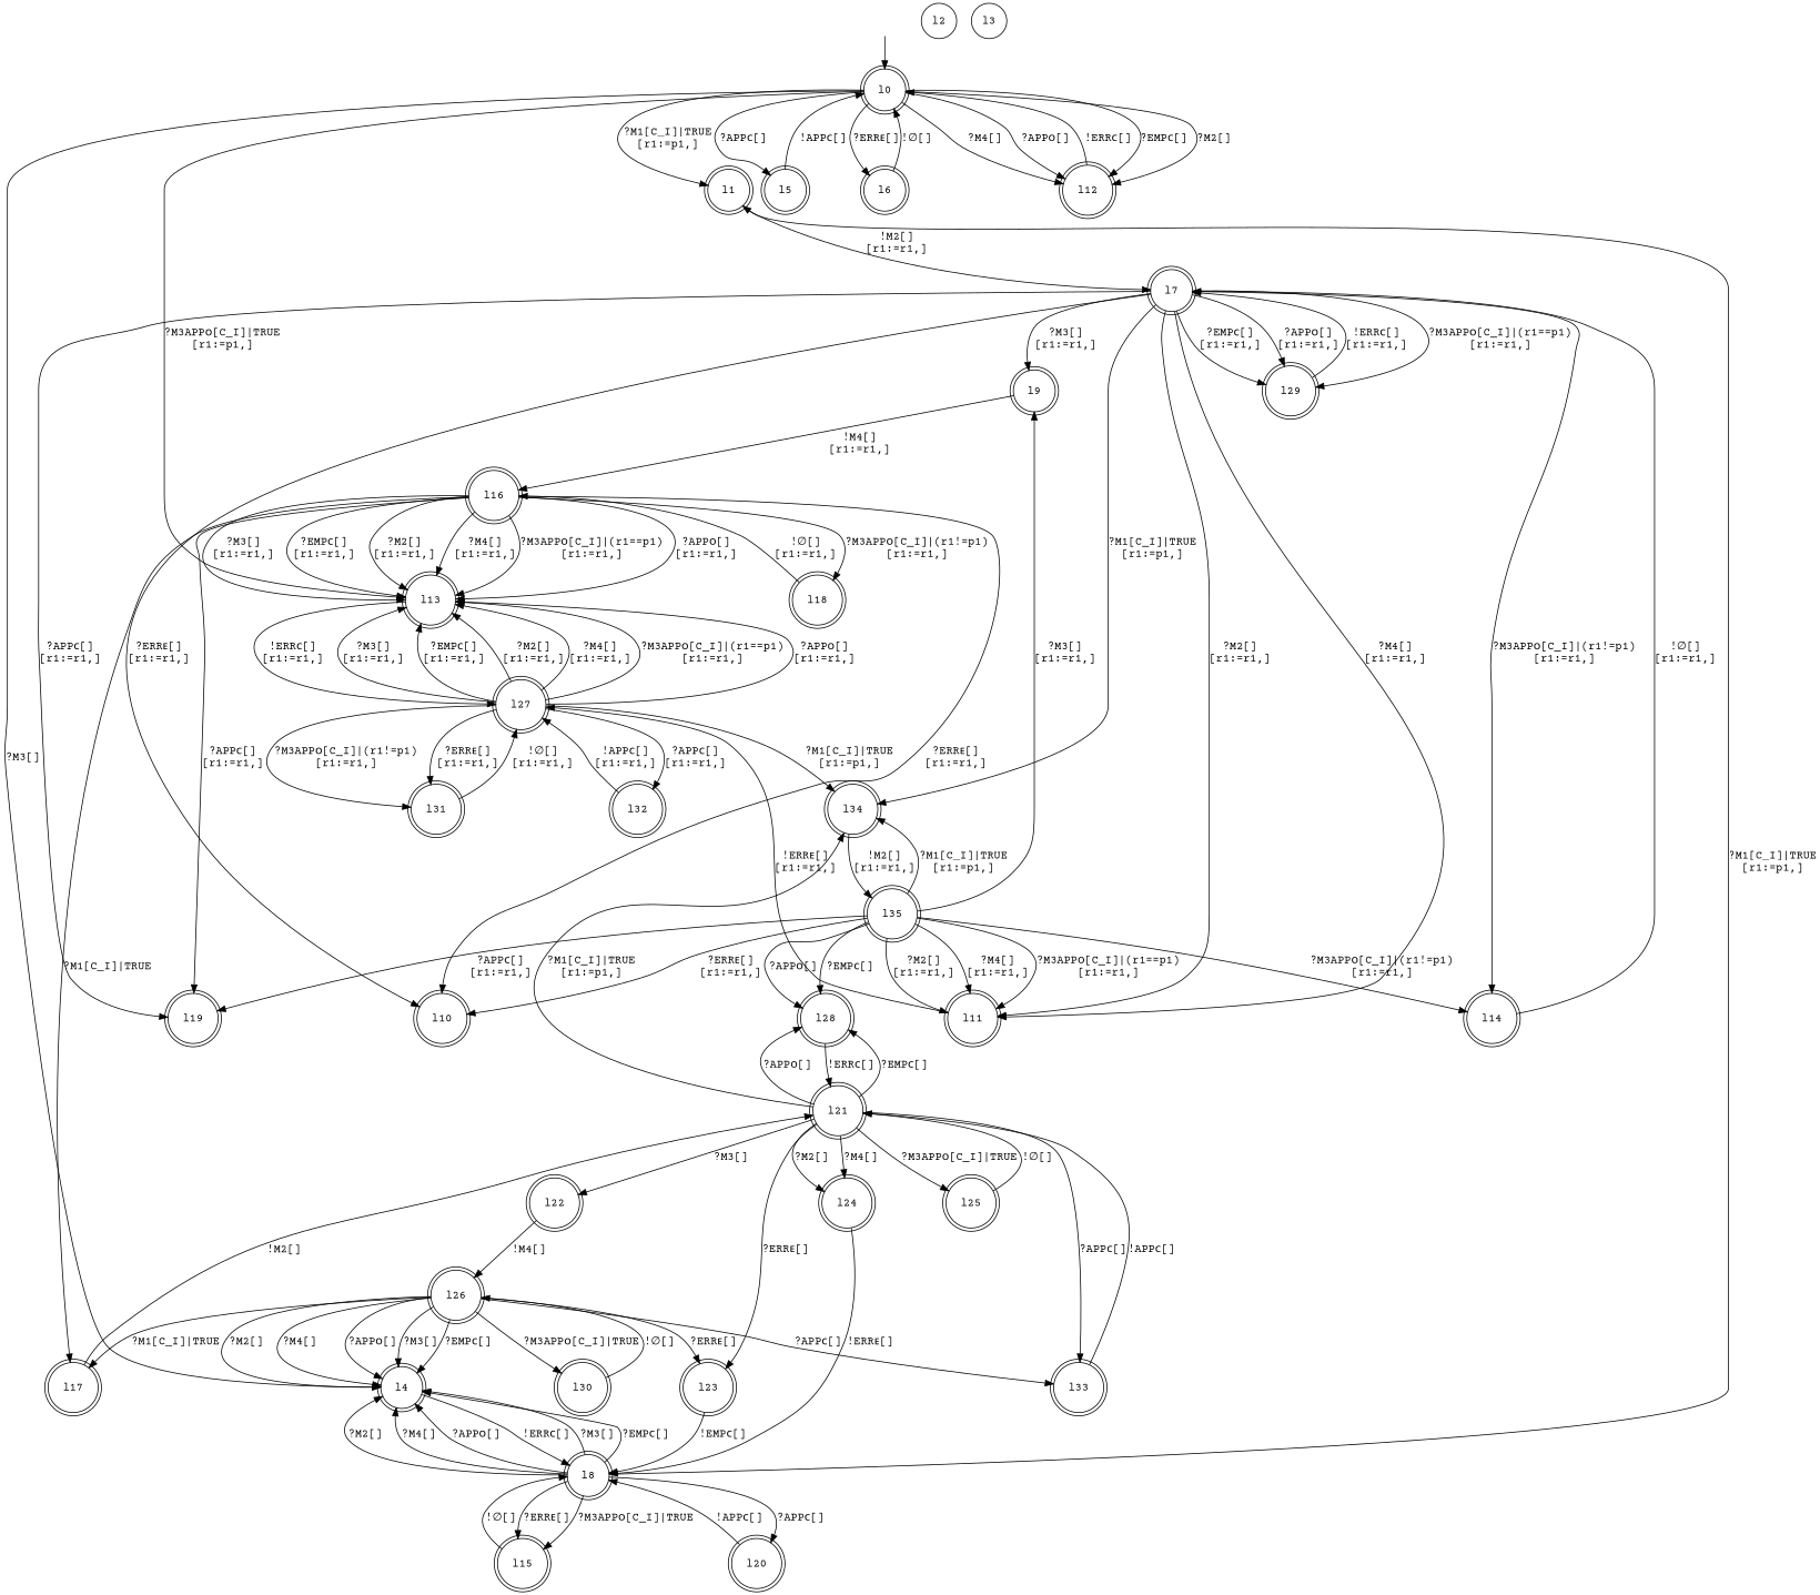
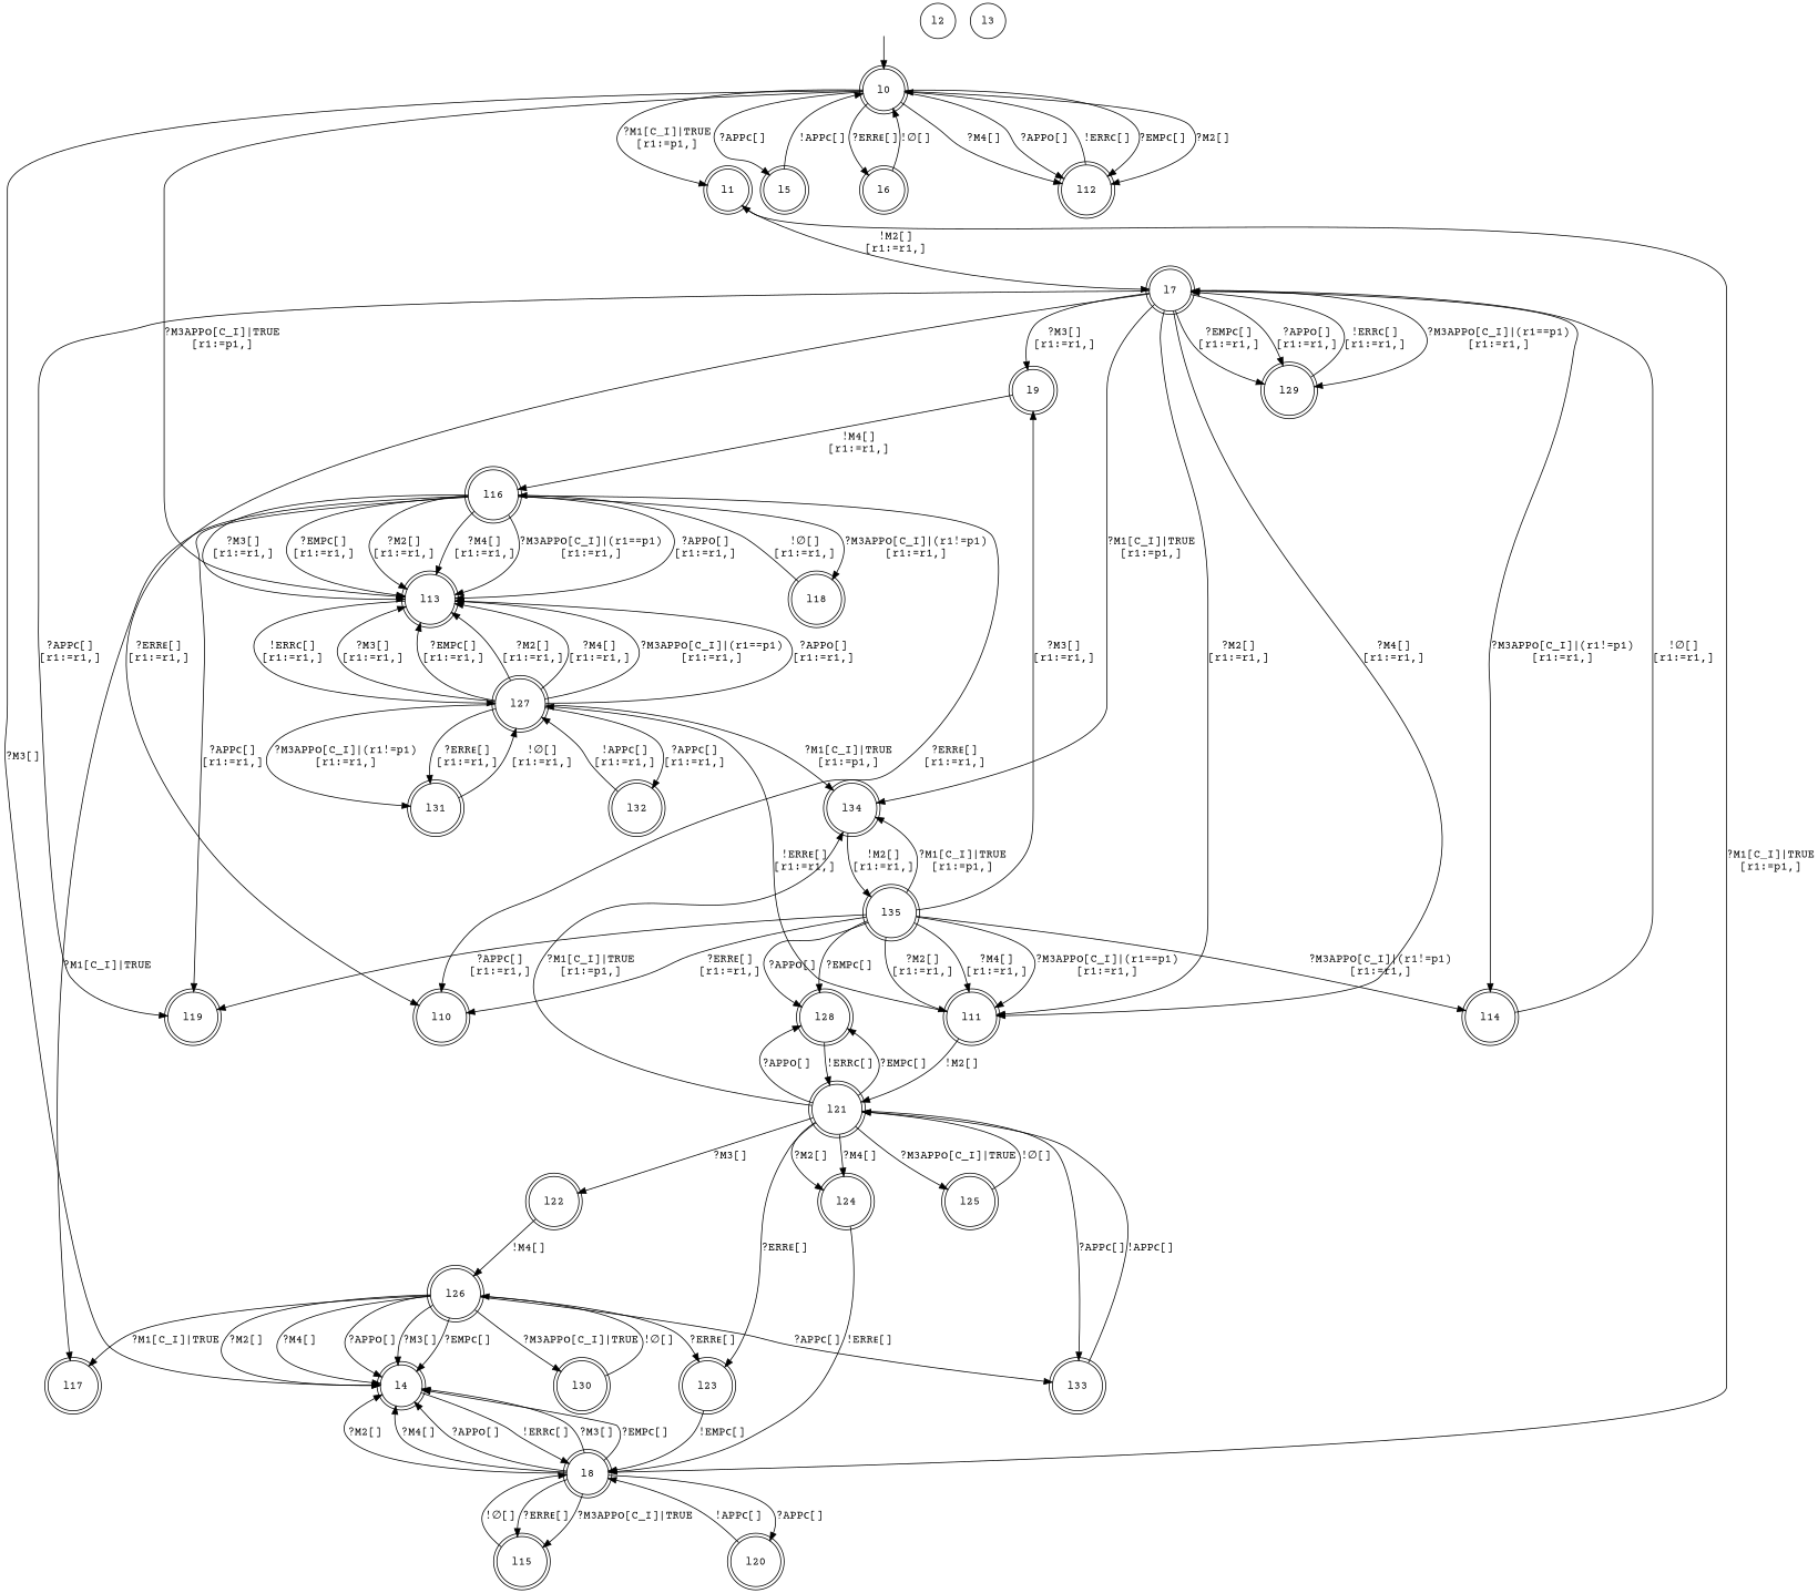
  digraph {
    fontname="Courier Prime"
    node [fontname="Courier Prime" shape=doublecircle]
    edge [fontname="Courier Prime"]
    "" [shape=none]
    l0
    l1
    l4
    l5
    l6
    l12
    l13
    l7
    l8
    l27
    l9
    l10
    l11
    l14
    l19
    l29
    l34
    l2 [shape=circle]
    l3 [shape=circle]
    l15
    l20
    l16
    l35
    l17
    l18
    l31
    l32
    l21
    l22
    l23
    l24
    l25
    l28
    l33
    l26
    l30
    "" -> l0
    l0 -> l1 [label=<?M1[C_I]|TRUE<BR />[r1:=p1,]>]
    l0 -> l4 [label=<?M3[]>]
    l0 -> l5 [label=<?APPᴄ[]>]
    l0 -> l6 [label=<?ERRᴇ[]>]
    l0 -> l12 [label=<?EMPᴄ[]>]
    l0 -> l12 [label=<?M2[]>]
    l0 -> l12 [label=<?M4[]>]
    l0 -> l12 [label=<?APPᴏ[]>]
    l0 -> l13 [label=<?M3APPᴏ[C_I]|TRUE<BR />[r1:=p1,]>]
    l1 -> l7 [label=<!M2[]<BR />[r1:=r1,]>]
    l4 -> l8 [label=<!ERRᴄ[]>]
    l5 -> l0 [label=<!APPᴄ[]>]
    l6 -> l0 [label=<!∅[]>]
    l12 -> l0 [label=<!ERRᴄ[]>]
    l13 -> l27 [label=<!ERRᴄ[]<BR />[r1:=r1,]>]
    l7 -> l9 [label=<?M3[]<BR />[r1:=r1,]>]
    l7 -> l10 [label=<?ERRᴇ[]<BR />[r1:=r1,]>]
    l7 -> l11 [label=<?M2[]<BR />[r1:=r1,]>]
    l7 -> l11 [label=<?M4[]<BR />[r1:=r1,]>]
    l7 -> l14 [label=<?M3APPᴏ[C_I]|(r1!=p1)<BR />[r1:=r1,]>]
    l7 -> l19 [label=<?APPᴄ[]<BR />[r1:=r1,]>]
    l7 -> l29 [label=<?M3APPᴏ[C_I]|(r1==p1)<BR />[r1:=r1,]>]
    l7 -> l29 [label=<?EMPᴄ[]<BR />[r1:=r1,]>]
    l7 -> l29 [label=<?APPᴏ[]<BR />[r1:=r1,]>]
    l7 -> l34 [label=<?M1[C_I]|TRUE<BR />[r1:=p1,]>]
    l8 -> l1 [label=<?M1[C_I]|TRUE<BR />[r1:=p1,]>]
    l8 -> l4 [label=<?M3[]>]
    l8 -> l4 [label=<?EMPᴄ[]>]
    l8 -> l4 [label=<?M2[]>]
    l8 -> l4 [label=<?M4[]>]
    l8 -> l4 [label=<?APPᴏ[]>]
    l8 -> l15 [label=<?ERRᴇ[]>]
    l8 -> l15 [label=<?M3APPᴏ[C_I]|TRUE>]
    l8 -> l20 [label=<?APPᴄ[]>]
    l27 -> l13 [label=<?M3[]<BR />[r1:=r1,]>]
    l27 -> l13 [label=<?EMPᴄ[]<BR />[r1:=r1,]>]
    l27 -> l13 [label=<?M2[]<BR />[r1:=r1,]>]
    l27 -> l13 [label=<?M4[]<BR />[r1:=r1,]>]
    l27 -> l13 [label=<?M3APPᴏ[C_I]|(r1==p1)<BR />[r1:=r1,]>]
    l27 -> l13 [label=<?APPᴏ[]<BR />[r1:=r1,]>]
    l27 -> l34 [label=<?M1[C_I]|TRUE<BR />[r1:=p1,]>]
    l27 -> l31 [label=<?M3APPᴏ[C_I]|(r1!=p1)<BR />[r1:=r1,]>]
    l27 -> l31 [label=<?ERRᴇ[]<BR />[r1:=r1,]>]
    l27 -> l32 [label=<?APPᴄ[]<BR />[r1:=r1,]>]
    l9 -> l16 [label=<!M4[]<BR />[r1:=r1,]>]
    l11 -> l27 [label=<!ERRᴇ[]<BR />[r1:=r1,]>]
    l14 -> l7 [label=<!∅[]<BR />[r1:=r1,]>]
    l29 -> l7 [label=<!ERRᴄ[]<BR />[r1:=r1,]>]
    l34 -> l35 [label=<!M2[]<BR />[r1:=r1,]>]
    l15 -> l8 [label=<!∅[]>]
    l20 -> l8 [label=<!APPᴄ[]>]
    l16 -> l13 [label=<?M3[]<BR />[r1:=r1,]>]
    l16 -> l13 [label=<?EMPᴄ[]<BR />[r1:=r1,]>]
    l16 -> l13 [label=<?M2[]<BR />[r1:=r1,]>]
    l16 -> l13 [label=<?M4[]<BR />[r1:=r1,]>]
    l16 -> l13 [label=<?M3APPᴏ[C_I]|(r1==p1)<BR />[r1:=r1,]>]
    l16 -> l13 [label=<?APPᴏ[]<BR />[r1:=r1,]>]
    l16 -> l10 [label=<?ERRᴇ[]<BR />[r1:=r1,]>]
    l16 -> l19 [label=<?APPᴄ[]<BR />[r1:=r1,]>]
    l16 -> l17 [label=<?M1[C_I]|TRUE>]
    l16 -> l18 [label=<?M3APPᴏ[C_I]|(r1!=p1)<BR />[r1:=r1,]>]
    l35 -> l9 [label=<?M3[]<BR />[r1:=r1,]>]
    l35 -> l10 [label=<?ERRᴇ[]<BR />[r1:=r1,]>]
    l35 -> l11 [label=<?M2[]<BR />[r1:=r1,]>]
    l35 -> l11 [label=<?M4[]<BR />[r1:=r1,]>]
    l35 -> l11 [label=<?M3APPᴏ[C_I]|(r1==p1)<BR />[r1:=r1,]>]
    l35 -> l14 [label=<?M3APPᴏ[C_I]|(r1!=p1)<BR />[r1:=r1,]>]
    l35 -> l19 [label=<?APPᴄ[]<BR />[r1:=r1,]>]
    l35 -> l34 [label=<?M1[C_I]|TRUE<BR />[r1:=p1,]>]
    l35 -> l28 [label=<?EMPᴄ[]>]
    l35 -> l28 [label=<?APPᴏ[]>]
-   l17 -> l21 [label=<!M2[]>]
+   l11 -> l21 [label=<!M2[]>]
    l18 -> l16 [label=<!∅[]<BR />[r1:=r1,]>]
    l31 -> l27 [label=<!∅[]<BR />[r1:=r1,]>]
    l32 -> l27 [label=<!APPᴄ[]<BR />[r1:=r1,]>]
    l21 -> l34 [label=<?M1[C_I]|TRUE<BR />[r1:=p1,]>]
    l21 -> l22 [label=<?M3[]>]
    l21 -> l23 [label=<?ERRᴇ[]>]
    l21 -> l24 [label=<?M2[]>]
    l21 -> l24 [label=<?M4[]>]
    l21 -> l25 [label=<?M3APPᴏ[C_I]|TRUE>]
    l21 -> l28 [label=<?EMPᴄ[]>]
    l21 -> l28 [label=<?APPᴏ[]>]
    l21 -> l33 [label=<?APPᴄ[]>]
    l22 -> l26 [label=<!M4[]>]
    l23 -> l8 [label=<!EMPᴄ[]>]
    l24 -> l8 [label=<!ERRᴇ[]>]
    l25 -> l21 [label=<!∅[]>]
    l28 -> l21 [label=<!ERRᴄ[]>]
    l33 -> l21 [label=<!APPᴄ[]>]
    l26 -> l4 [label=<?M3[]>]
    l26 -> l4 [label=<?EMPᴄ[]>]
    l26 -> l4 [label=<?M2[]>]
    l26 -> l4 [label=<?M4[]>]
    l26 -> l4 [label=<?APPᴏ[]>]
    l26 -> l17 [label=<?M1[C_I]|TRUE>]
    l26 -> l23 [label=<?ERRᴇ[]>]
    l26 -> l33 [label=<?APPᴄ[]>]
    l26 -> l30 [label=<?M3APPᴏ[C_I]|TRUE>]
    l30 -> l26 [label=<!∅[]>]
  }
